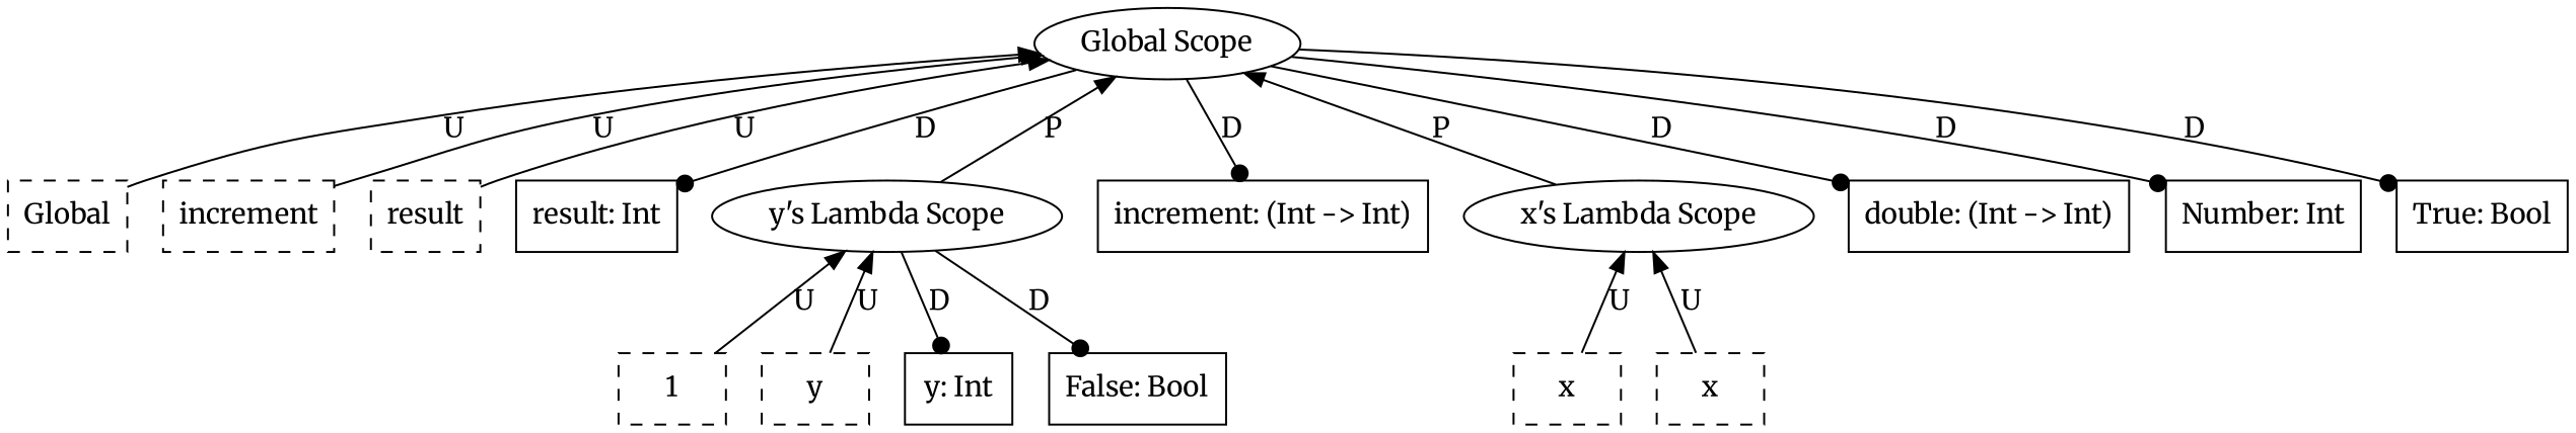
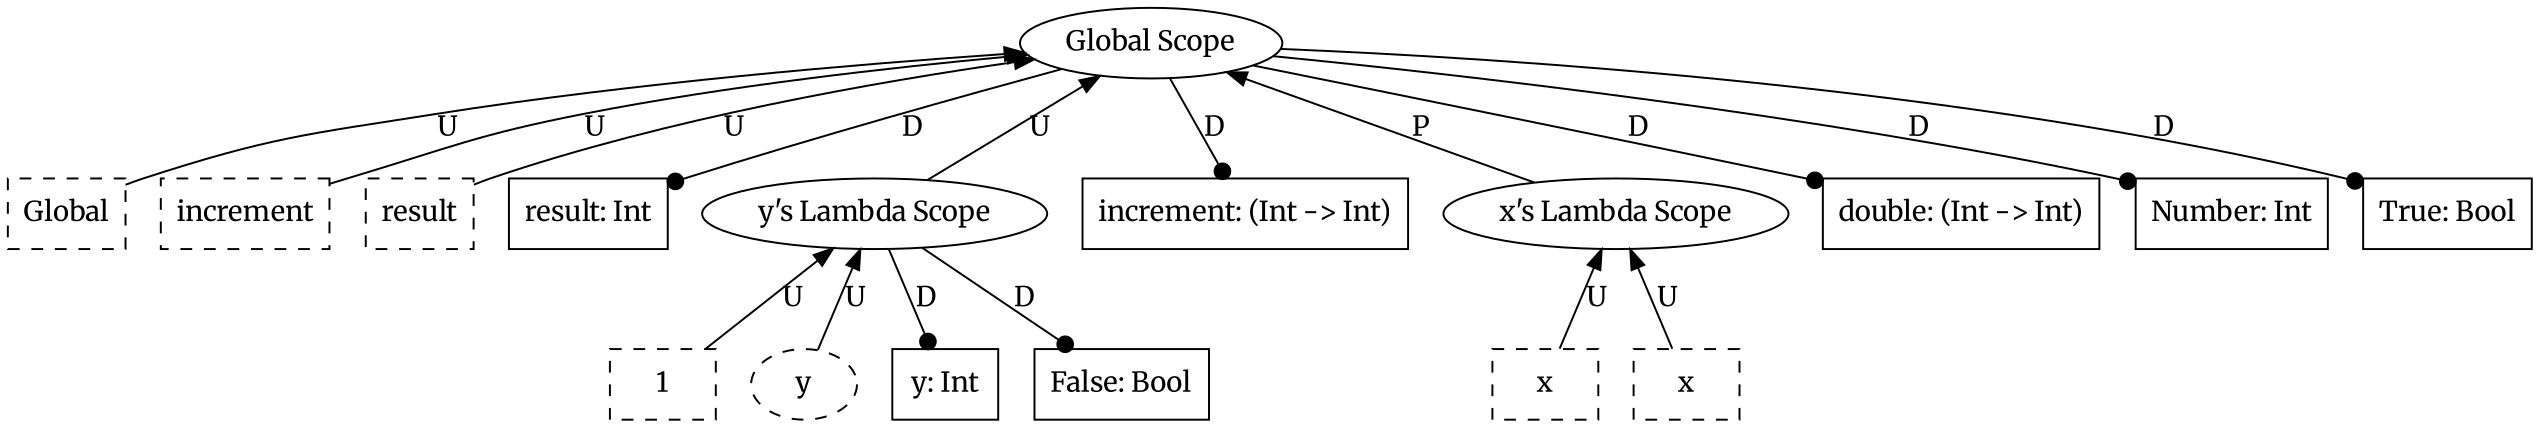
  graph {
    fontname=Merriweather
    node [fontname=Merriweather shape=box]
    edge [dir=back fontname=Merriweather]
    n1 [label=Global style=dashed]
    n2 [label=increment style=dashed]
    n3 [label=result style=dashed]
    n4 [label="result: Int"]
    n5 [label=1 style=dashed]
-   n6 [label=y style=dashed]
+   n6 [label=y shape=ellipse style=dashed]
    n7 [label="y: Int"]
    n8 [label="y's Lambda Scope" shape=ellipse]
    n9 [label="False: Bool"]
    n10 [label="increment: (Int -> Int)"]
    n11 [label=x style=dashed]
    n12 [label=x style=dashed]
    n13 [label="x's Lambda Scope" shape=ellipse]
    n14 [label="double: (Int -> Int)"]
    n15 [label="Number: Int"]
    n16 [label="True: Bool"]
    n17 [label="Global Scope" shape=ellipse]
    n8 -- n5 [label=U]
    n8 -- n6 [label=U]
    n8 -- n7 [arrowhead=dot dir=forward label=D]
    n8 -- n9 [arrowhead=dot dir=forward label=D]
    n13 -- n11 [label=U]
    n13 -- n12 [label=U]
    n17 -- n1 [label=U]
    n17 -- n2 [label=U]
    n17 -- n3 [label=U]
    n17 -- n4 [arrowhead=dot dir=forward label=D]
-   n17 -- n8 [label=P]
+   n17 -- n8 [label=U]
    n17 -- n10 [arrowhead=dot dir=forward label=D]
    n17 -- n13 [label=P]
    n17 -- n14 [arrowhead=dot dir=forward label=D]
    n17 -- n15 [arrowhead=dot dir=forward label=D]
    n17 -- n16 [arrowhead=dot dir=forward label=D]
  }
